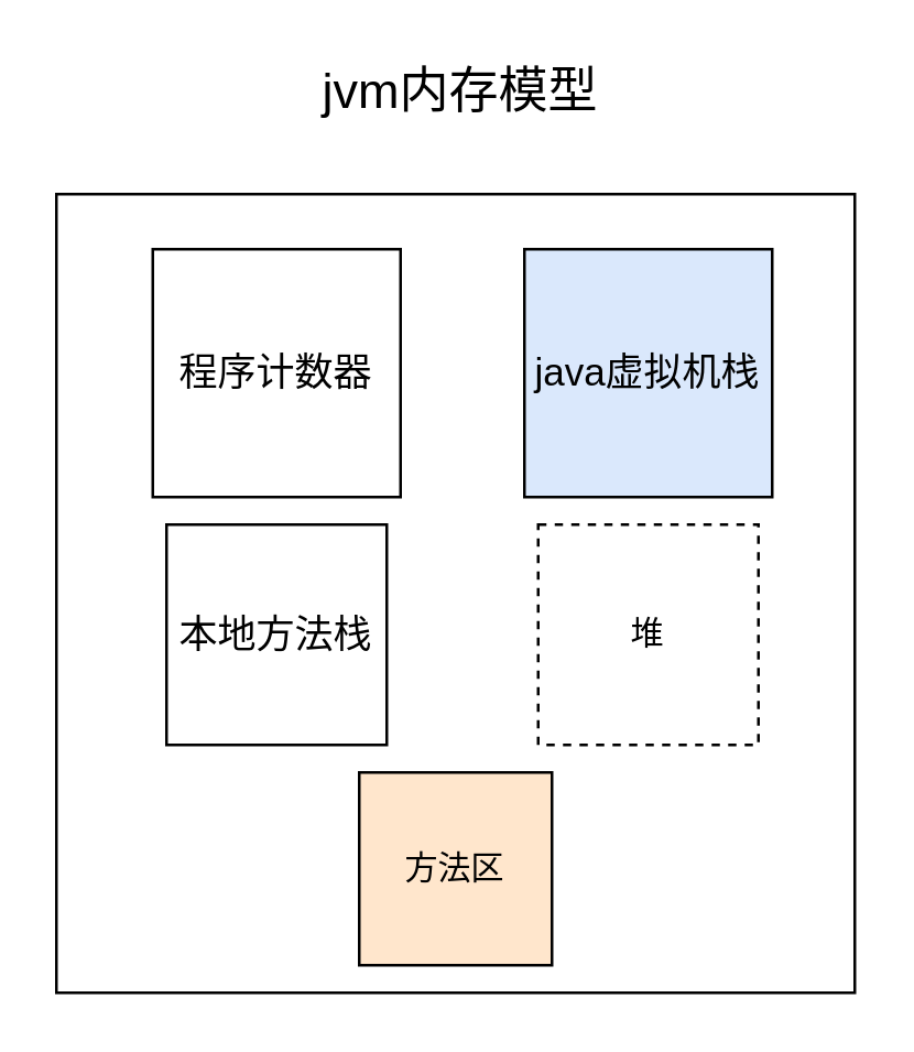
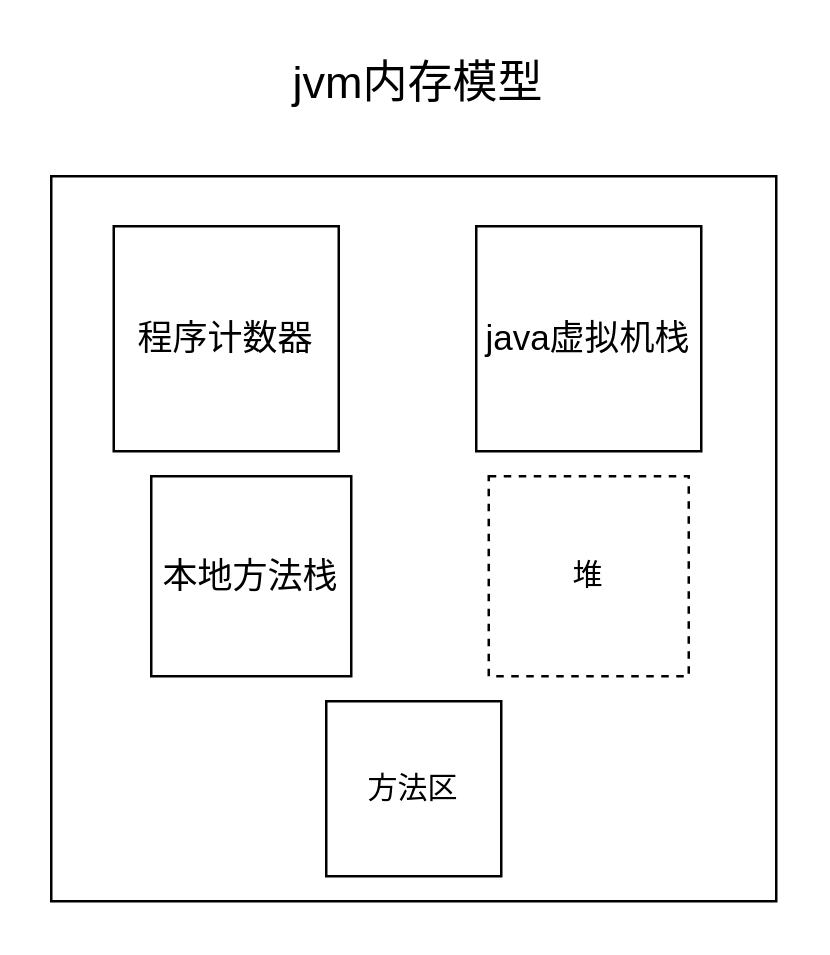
  <mxCell id="0" />
  <mxCell id="1" parent="0" />
  <mxCell id="2" value="" style="whiteSpace=wrap;html=1;aspect=fixed;" vertex="1" parent="1"><mxGeometry x="20" y="70" width="290" height="290" as="geometry" /></mxCell>
  <mxCell id="3" value="&lt;font style=&quot;font-size: 18px&quot;&gt;jvm内存模型&lt;/font&gt;" style="text;html=1;resizable=0;points=[];autosize=1;align=left;verticalAlign=top;spacingTop=-4;" vertex="1" parent="1"><mxGeometry x="115" y="20" width="120" height="20" as="geometry" /></mxCell>
- <mxCell id="4" value="&lt;font style=&quot;font-size: 14px&quot;&gt;程序计数器&lt;/font&gt;" style="whiteSpace=wrap;html=1;aspect=fixed;" vertex="1" parent="1"><mxGeometry x="55" y="90" width="90" height="90" as="geometry" /></mxCell>
- <mxCell id="5" value="&lt;font style=&quot;font-size: 14px&quot;&gt;java虚拟机栈&lt;/font&gt;" style="whiteSpace=wrap;html=1;aspect=fixed;fillColor=#dae8fc;" vertex="1" parent="1"><mxGeometry x="190" y="90" width="90" height="90" as="geometry" /></mxCell>
+ <mxCell id="4" value="&lt;font style=&quot;font-size: 14px&quot;&gt;程序计数器&lt;/font&gt;" style="whiteSpace=wrap;html=1;aspect=fixed;" vertex="1" parent="1"><mxGeometry x="45" y="90" width="90" height="90" as="geometry" /></mxCell>
+ <mxCell id="5" value="&lt;font style=&quot;font-size: 14px&quot;&gt;java虚拟机栈&lt;/font&gt;" style="whiteSpace=wrap;html=1;aspect=fixed;" vertex="1" parent="1"><mxGeometry x="190" y="90" width="90" height="90" as="geometry" /></mxCell>
  <mxCell id="6" value="&lt;font style=&quot;font-size: 14px&quot;&gt;本地方法栈&lt;/font&gt;" style="whiteSpace=wrap;html=1;aspect=fixed;" vertex="1" parent="1"><mxGeometry x="60" y="190" width="80" height="80" as="geometry" /></mxCell>
  <mxCell id="7" value="堆" style="whiteSpace=wrap;html=1;aspect=fixed;dashed=1;" vertex="1" parent="1"><mxGeometry x="195" y="190" width="80" height="80" as="geometry" /></mxCell>
- <mxCell id="8" value="方法区" style="whiteSpace=wrap;html=1;aspect=fixed;fillColor=#ffe6cc;" vertex="1" parent="1"><mxGeometry x="130" y="280" width="70" height="70" as="geometry" /></mxCell>
+ <mxCell id="8" value="方法区" style="whiteSpace=wrap;html=1;aspect=fixed;" vertex="1" parent="1"><mxGeometry x="130" y="280" width="70" height="70" as="geometry" /></mxCell>
